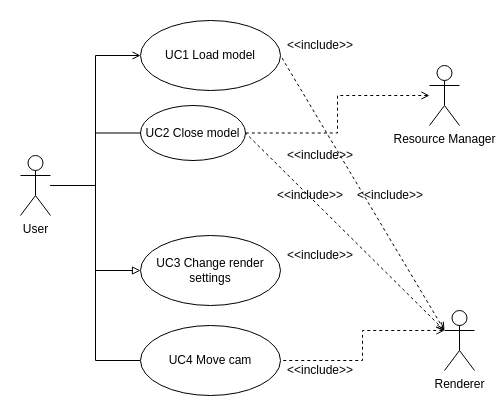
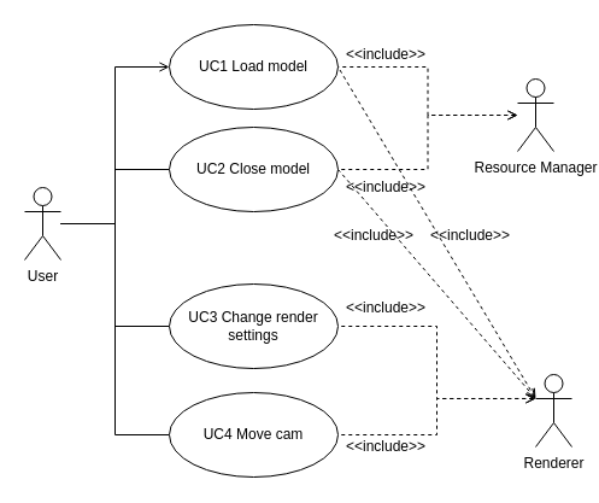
  <mxCell id="0" />
  <mxCell id="1" parent="0" />
  <mxCell id="2" style="edgeStyle=orthogonalEdgeStyle;rounded=0;orthogonalLoop=1;jettySize=auto;html=1;entryX=0;entryY=0.5;entryDx=0;entryDy=0;endArrow=open;endFill=0;" edge="1" parent="1" source="6" target="7"><mxGeometry relative="1" as="geometry" /></mxCell>
  <mxCell id="3" style="edgeStyle=orthogonalEdgeStyle;rounded=0;orthogonalLoop=1;jettySize=auto;html=1;entryX=0;entryY=0.5;entryDx=0;entryDy=0;endArrow=none;endFill=0;" edge="1" parent="1" source="6" target="8"><mxGeometry relative="1" as="geometry" /></mxCell>
- <mxCell id="4" style="edgeStyle=orthogonalEdgeStyle;rounded=0;orthogonalLoop=1;jettySize=auto;html=1;entryX=0;entryY=0.5;entryDx=0;entryDy=0;endArrow=block;endFill=0;" edge="1" parent="1" source="6" target="9"><mxGeometry relative="1" as="geometry" /></mxCell>
+ <mxCell id="4" style="edgeStyle=orthogonalEdgeStyle;rounded=0;orthogonalLoop=1;jettySize=auto;html=1;entryX=0;entryY=0.5;entryDx=0;entryDy=0;endArrow=none;endFill=0;" edge="1" parent="1" source="6" target="9"><mxGeometry relative="1" as="geometry" /></mxCell>
  <mxCell id="5" style="edgeStyle=orthogonalEdgeStyle;rounded=0;orthogonalLoop=1;jettySize=auto;html=1;entryX=0;entryY=0.5;entryDx=0;entryDy=0;startArrow=none;startFill=0;endArrow=none;endFill=0;" edge="1" parent="1" source="6" target="21"><mxGeometry relative="1" as="geometry" /></mxCell>
  <mxCell id="6" value="User" style="shape=umlActor;verticalLabelPosition=bottom;verticalAlign=top;html=1;" vertex="1" parent="1"><mxGeometry x="20" y="155" width="30" height="60" as="geometry" /></mxCell>
  <mxCell id="7" value="UC1 Load model" style="ellipse;whiteSpace=wrap;html=1;" vertex="1" parent="1"><mxGeometry x="140" y="20" width="140" height="70" as="geometry" /></mxCell>
- <mxCell id="8" value="UC2 Close model" style="ellipse;whiteSpace=wrap;html=1;" vertex="1" parent="1"><mxGeometry x="140" y="105" width="105" height="55" as="geometry" /></mxCell>
+ <mxCell id="8" value="UC2 Close model" style="ellipse;whiteSpace=wrap;html=1;" vertex="1" parent="1"><mxGeometry x="140" y="105" width="140" height="70" as="geometry" /></mxCell>
  <mxCell id="9" value="UC3 Change render settings" style="ellipse;whiteSpace=wrap;html=1;" vertex="1" parent="1"><mxGeometry x="140" y="235" width="140" height="70" as="geometry" /></mxCell>
+ <mxCell id="10" style="edgeStyle=orthogonalEdgeStyle;rounded=0;orthogonalLoop=1;jettySize=auto;html=1;entryX=1;entryY=0.5;entryDx=0;entryDy=0;endArrow=none;endFill=0;startArrow=open;startFill=0;dashed=1;" edge="1" parent="1" source="12" target="7"><mxGeometry relative="1" as="geometry" /></mxCell>
  <mxCell id="11" style="edgeStyle=orthogonalEdgeStyle;rounded=0;orthogonalLoop=1;jettySize=auto;html=1;entryX=1;entryY=0.5;entryDx=0;entryDy=0;endArrow=none;endFill=0;startArrow=open;startFill=0;dashed=1;" edge="1" parent="1" source="12" target="8"><mxGeometry relative="1" as="geometry" /></mxCell>
  <mxCell id="12" value="&lt;div&gt;Resource Manager&lt;/div&gt;" style="shape=umlActor;verticalLabelPosition=bottom;verticalAlign=top;html=1;" vertex="1" parent="1"><mxGeometry x="429" y="65" width="30" height="60" as="geometry" /></mxCell>
  <mxCell id="13" value="&amp;lt;&amp;lt;include&amp;gt;&amp;gt;" style="text;html=1;strokeColor=none;fillColor=none;align=center;verticalAlign=middle;whiteSpace=wrap;rounded=0;" vertex="1" parent="1"><mxGeometry x="300" y="35" width="40" height="20" as="geometry" /></mxCell>
  <mxCell id="14" value="&amp;lt;&amp;lt;include&amp;gt;&amp;gt;" style="text;html=1;strokeColor=none;fillColor=none;align=center;verticalAlign=middle;whiteSpace=wrap;rounded=0;" vertex="1" parent="1"><mxGeometry x="300" y="145" width="40" height="20" as="geometry" /></mxCell>
+ <mxCell id="15" style="edgeStyle=orthogonalEdgeStyle;rounded=0;orthogonalLoop=1;jettySize=auto;html=1;entryX=1;entryY=0.5;entryDx=0;entryDy=0;dashed=1;startArrow=open;startFill=0;endArrow=none;endFill=0;exitX=0;exitY=0.333;exitDx=0;exitDy=0;exitPerimeter=0;" edge="1" parent="1" source="19" target="9"><mxGeometry relative="1" as="geometry" /></mxCell>
  <mxCell id="16" style="edgeStyle=orthogonalEdgeStyle;rounded=0;orthogonalLoop=1;jettySize=auto;html=1;entryX=1;entryY=0.5;entryDx=0;entryDy=0;dashed=1;startArrow=open;startFill=0;endArrow=none;endFill=0;exitX=0;exitY=0.333;exitDx=0;exitDy=0;exitPerimeter=0;" edge="1" parent="1" source="19" target="21"><mxGeometry relative="1" as="geometry" /></mxCell>
  <mxCell id="17" style="edgeStyle=none;rounded=0;jumpStyle=none;orthogonalLoop=1;jettySize=auto;html=1;entryX=1;entryY=0.5;entryDx=0;entryDy=0;dashed=1;startArrow=open;startFill=0;endArrow=none;endFill=0;exitX=0;exitY=0.333;exitDx=0;exitDy=0;exitPerimeter=0;" edge="1" parent="1" source="19" target="7"><mxGeometry relative="1" as="geometry"><mxPoint x="429" y="275" as="sourcePoint" /></mxGeometry></mxCell>
  <mxCell id="18" style="edgeStyle=none;rounded=0;jumpStyle=none;orthogonalLoop=1;jettySize=auto;html=1;entryX=1;entryY=0.5;entryDx=0;entryDy=0;dashed=1;startArrow=open;startFill=0;endArrow=none;endFill=0;exitX=0;exitY=0.333;exitDx=0;exitDy=0;exitPerimeter=0;" edge="1" parent="1" source="19" target="8"><mxGeometry relative="1" as="geometry"><mxPoint x="429" y="275" as="sourcePoint" /></mxGeometry></mxCell>
  <mxCell id="19" value="Renderer" style="shape=umlActor;verticalLabelPosition=bottom;verticalAlign=top;html=1;" vertex="1" parent="1"><mxGeometry x="444" y="310" width="30" height="60" as="geometry" /></mxCell>
  <mxCell id="20" value="&amp;lt;&amp;lt;include&amp;gt;&amp;gt;" style="text;html=1;strokeColor=none;fillColor=none;align=center;verticalAlign=middle;whiteSpace=wrap;rounded=0;" vertex="1" parent="1"><mxGeometry x="300" y="245" width="40" height="20" as="geometry" /></mxCell>
  <mxCell id="21" value="UC4 Move cam" style="ellipse;whiteSpace=wrap;html=1;" vertex="1" parent="1"><mxGeometry x="140" y="325" width="140" height="70" as="geometry" /></mxCell>
  <mxCell id="22" value="&amp;lt;&amp;lt;include&amp;gt;&amp;gt;" style="text;html=1;strokeColor=none;fillColor=none;align=center;verticalAlign=middle;whiteSpace=wrap;rounded=0;" vertex="1" parent="1"><mxGeometry x="300" y="360" width="40" height="20" as="geometry" /></mxCell>
  <mxCell id="23" value="&amp;lt;&amp;lt;include&amp;gt;&amp;gt;" style="text;html=1;strokeColor=none;fillColor=none;align=center;verticalAlign=middle;whiteSpace=wrap;rounded=0;" vertex="1" parent="1"><mxGeometry x="290" y="185" width="40" height="20" as="geometry" /></mxCell>
  <mxCell id="24" value="&amp;lt;&amp;lt;include&amp;gt;&amp;gt;" style="text;html=1;strokeColor=none;fillColor=none;align=center;verticalAlign=middle;whiteSpace=wrap;rounded=0;" vertex="1" parent="1"><mxGeometry x="370" y="185" width="40" height="20" as="geometry" /></mxCell>
